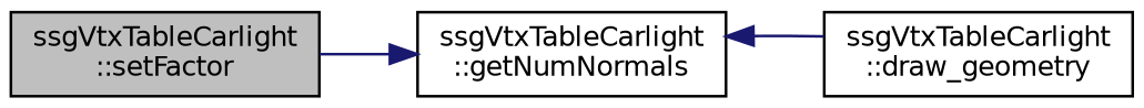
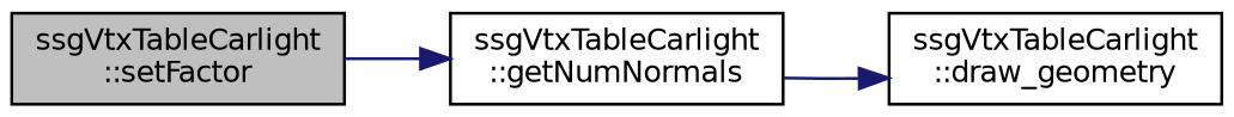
  digraph {
    rankdir=LR
    node [color=black fillcolor=white fontname=Helvetica fontsize=10 shape=record style=filled]
    edge [color=midnightblue fontname=Helvetica fontsize=10 labelfontname=Helvetica labelfontsize=10 style=solid]
    n1 [fillcolor=grey75 fontcolor=black height=0.2 label="ssgVtxTableCarlight\l::setFactor" width=0.4]
    n2 [height=0.2 label="ssgVtxTableCarlight\l::getNumNormals" width=0.4]
    n3 [height=0.2 label="ssgVtxTableCarlight\l::draw_geometry" width=0.4]
    n1 -> n2
-   n3 -> n2
+   n2 -> n3
  }
